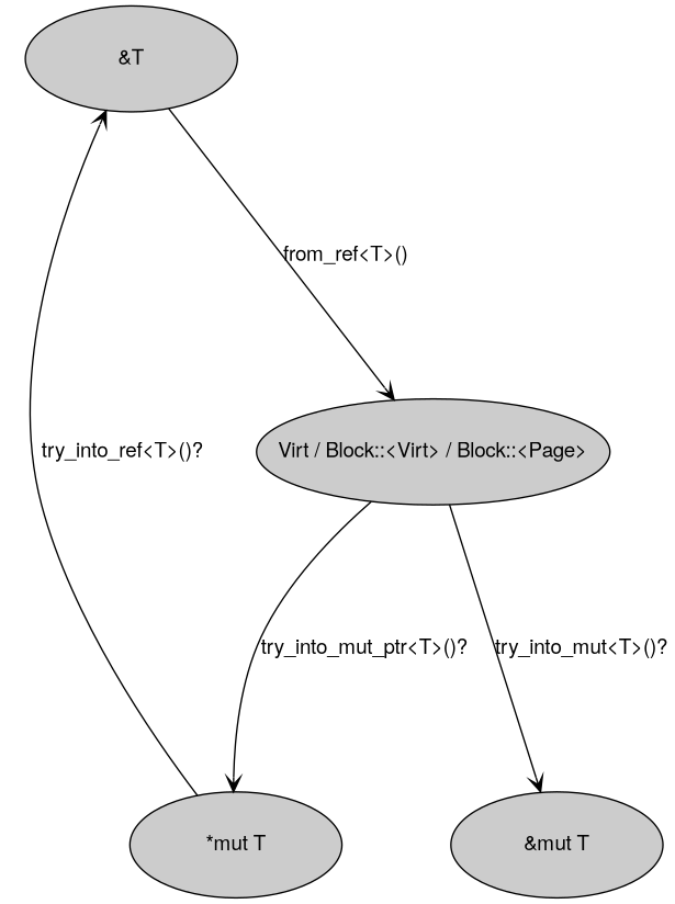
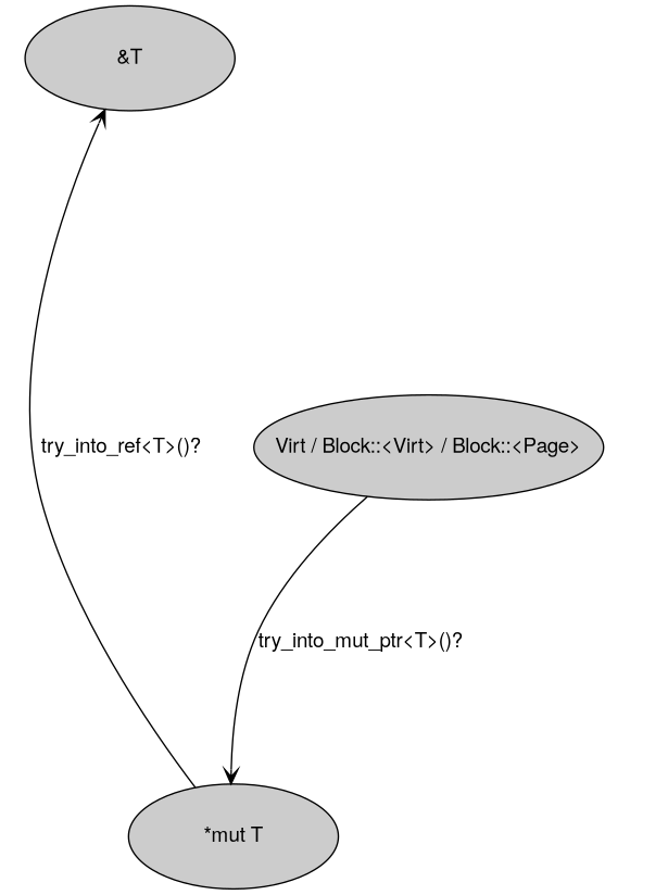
  digraph {
    fontname="Helvetica,Arial,sans-serif"
    nodesep=1
    rankdir=TB
    ranksep=2.5
    node [fillcolor="#CCCCCC" fontname="Helvetica,Arial,sans-serif" style=filled]
    edge [arrowhead=vee fontname="Helvetica,Arial,sans-serif"]
    n1 [height=1.0 label="Virt / Block::<Virt> / Block::<Page>" width=2.0]
    n2 [height=1.0 label="*mut T" width=2.0]
-   n3 [height=1.0 label="&mut T" width=2.0]
    n4 [height=1.0 label="&T" width=2.0]
    left_blank [height=1.0 style=invis width=2.0]
    n1 -> n2 [label="try_into_mut_ptr<T>()?"]
-   n1 -> n3 [label="try_into_mut<T>()?"]
    n2 -> n4 [constraint=false label="try_into_ref<T>()?"]
-   n4 -> n1 [label="from_ref<T>()"]
    n4 -> left_blank [constraint=false style=invis]
    left_blank -> n1 [style=invis]
  }
